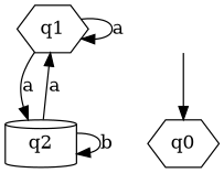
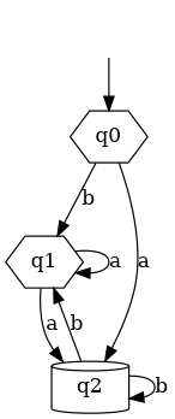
  digraph {
    node [shape=hexagon]
    q1
    q2 [shape=cylinder]
    _nil [style=invis shape=""]
    q0
    q1 -> q1 [label=a]
    q1 -> q2 [label=a]
-   q2 -> q1 [label=a]
+   q2 -> q1 [label=b]
    q2 -> q2 [label=b]
    _nil -> q0
+   q0 -> q1 [label=b]
+   q0 -> q2 [label=a]
  }
